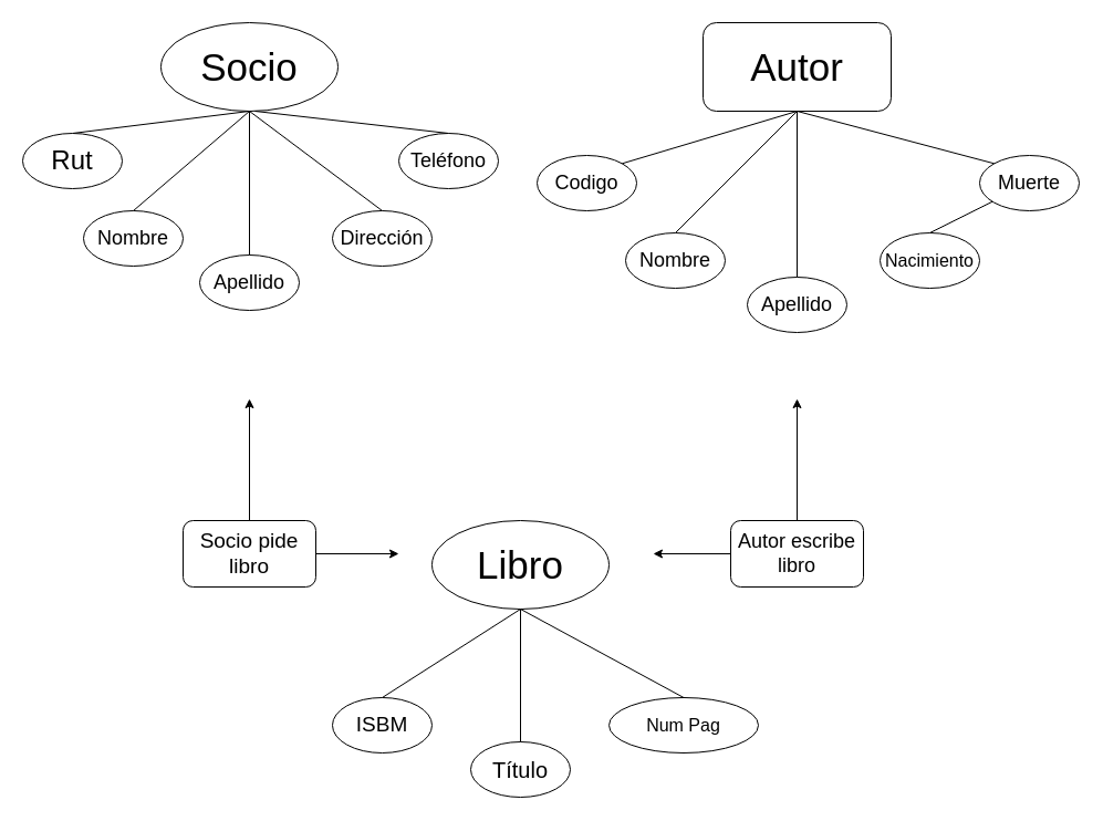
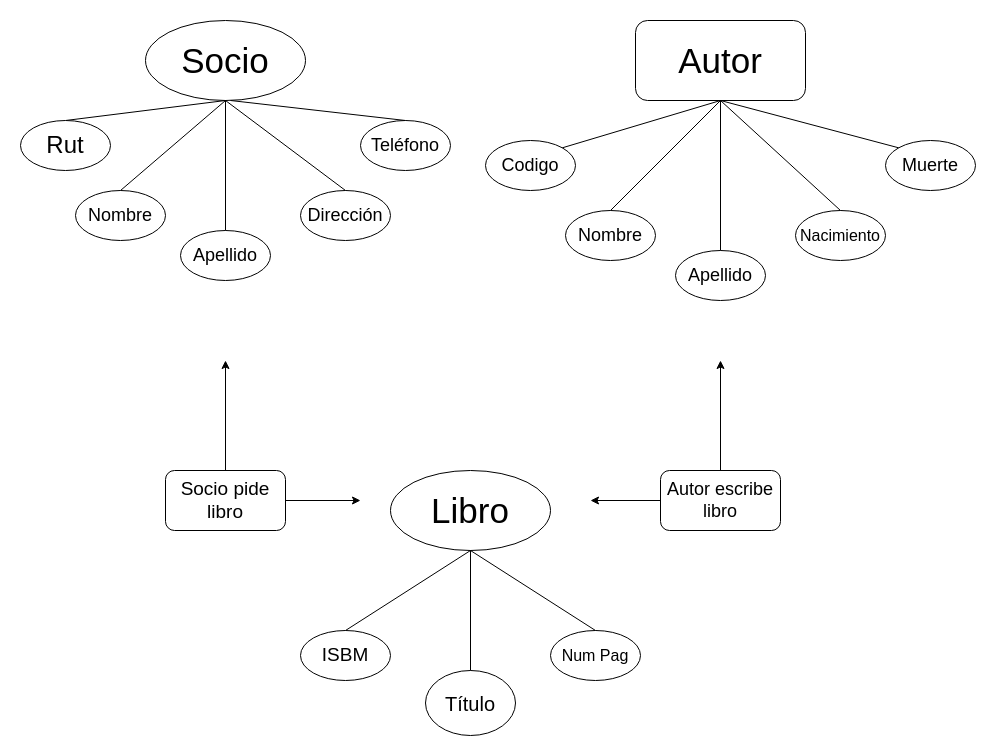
  <mxCell id="0" />
  <mxCell id="1" parent="0" />
  <mxCell id="2" value="&lt;font style=&quot;font-size: 35px&quot;&gt;Socio&lt;/font&gt;" style="ellipse;whiteSpace=wrap;html=1;align=center;" parent="1" vertex="1"><mxGeometry x="145" y="20" width="160" height="80" as="geometry" /></mxCell>
  <mxCell id="3" value="&lt;font style=&quot;font-size: 35px&quot;&gt;Libro&lt;/font&gt;" style="ellipse;whiteSpace=wrap;html=1;align=center;" parent="1" vertex="1"><mxGeometry x="390" y="470" width="160" height="80" as="geometry" /></mxCell>
  <mxCell id="4" value="&lt;div style=&quot;font-size: 35px&quot;&gt;&lt;font style=&quot;font-size: 35px&quot;&gt;Autor&lt;/font&gt;&lt;/div&gt;" style="whiteSpace=wrap;html=1;align=center;rounded=1;" parent="1" vertex="1"><mxGeometry x="635" y="20" width="170" height="80" as="geometry" /></mxCell>
- <mxCell id="5" value="&lt;font style=&quot;font-size: 20px&quot;&gt;Título&lt;/font&gt;" style="ellipse;whiteSpace=wrap;html=1;align=center;" parent="1" vertex="1"><mxGeometry x="425" y="670" width="90" height="50" as="geometry" /></mxCell>
+ <mxCell id="5" value="&lt;font style=&quot;font-size: 20px&quot;&gt;Título&lt;/font&gt;" style="ellipse;whiteSpace=wrap;html=1;align=center;" parent="1" vertex="1"><mxGeometry x="425" y="670" width="90" height="65" as="geometry" /></mxCell>
  <mxCell id="6" value="&lt;div style=&quot;font-size: 19px&quot;&gt;&lt;font style=&quot;font-size: 19px&quot;&gt;ISBM&lt;/font&gt;&lt;/div&gt;" style="ellipse;whiteSpace=wrap;html=1;align=center;" parent="1" vertex="1"><mxGeometry x="300" y="630" width="90" height="50" as="geometry" /></mxCell>
- <mxCell id="7" value="&lt;font style=&quot;font-size: 16px&quot;&gt;Num Pag&lt;/font&gt;" style="ellipse;whiteSpace=wrap;html=1;align=center;" parent="1" vertex="1"><mxGeometry x="550" y="630" width="135" height="50" as="geometry" /></mxCell>
+ <mxCell id="7" value="&lt;font style=&quot;font-size: 16px&quot;&gt;Num Pag&lt;/font&gt;" style="ellipse;whiteSpace=wrap;html=1;align=center;" parent="1" vertex="1"><mxGeometry x="550" y="630" width="90" height="50" as="geometry" /></mxCell>
  <mxCell id="8" value="" style="endArrow=none;html=1;exitX=0.5;exitY=0;exitDx=0;exitDy=0;entryX=0.5;entryY=1;entryDx=0;entryDy=0;" parent="1" source="6" target="3" edge="1"><mxGeometry width="50" height="50" relative="1" as="geometry"><mxPoint x="440" y="520" as="sourcePoint" /><mxPoint x="490" y="470" as="targetPoint" /></mxGeometry></mxCell>
  <mxCell id="9" value="" style="endArrow=none;html=1;exitX=0.5;exitY=0;exitDx=0;exitDy=0;entryX=0.5;entryY=1;entryDx=0;entryDy=0;" parent="1" source="5" target="3" edge="1"><mxGeometry width="50" height="50" relative="1" as="geometry"><mxPoint x="345" y="650" as="sourcePoint" /><mxPoint x="480" y="560" as="targetPoint" /></mxGeometry></mxCell>
  <mxCell id="10" value="" style="endArrow=none;html=1;exitX=0.5;exitY=0;exitDx=0;exitDy=0;entryX=0.5;entryY=1;entryDx=0;entryDy=0;" parent="1" source="7" target="3" edge="1"><mxGeometry width="50" height="50" relative="1" as="geometry"><mxPoint x="480" y="690" as="sourcePoint" /><mxPoint x="540" y="570" as="targetPoint" /></mxGeometry></mxCell>
  <mxCell id="11" value="" style="endArrow=none;html=1;entryX=0.5;entryY=1;entryDx=0;entryDy=0;exitX=0.5;exitY=0;exitDx=0;exitDy=0;" parent="1" source="12" target="2" edge="1"><mxGeometry width="50" height="50" relative="1" as="geometry"><mxPoint x="45" y="180" as="sourcePoint" /><mxPoint x="565" y="110" as="targetPoint" /></mxGeometry></mxCell>
  <mxCell id="12" value="&lt;font style=&quot;font-size: 24px&quot;&gt;Rut&lt;/font&gt;" style="ellipse;whiteSpace=wrap;html=1;align=center;" parent="1" vertex="1"><mxGeometry x="20" y="120" width="90" height="50" as="geometry" /></mxCell>
  <mxCell id="13" value="&lt;font style=&quot;font-size: 18px&quot;&gt;Nombre&lt;/font&gt;" style="ellipse;whiteSpace=wrap;html=1;align=center;" parent="1" vertex="1"><mxGeometry x="75" y="190" width="90" height="50" as="geometry" /></mxCell>
  <mxCell id="14" value="&lt;font style=&quot;font-size: 18px&quot;&gt;Apellido&lt;/font&gt;" style="ellipse;whiteSpace=wrap;html=1;align=center;" parent="1" vertex="1"><mxGeometry x="180" y="230" width="90" height="50" as="geometry" /></mxCell>
  <mxCell id="15" value="" style="endArrow=none;html=1;exitX=0.5;exitY=0;exitDx=0;exitDy=0;" parent="1" source="14" edge="1"><mxGeometry width="50" height="50" relative="1" as="geometry"><mxPoint x="110" y="190" as="sourcePoint" /><mxPoint x="225" y="100" as="targetPoint" /></mxGeometry></mxCell>
  <mxCell id="16" value="" style="endArrow=none;html=1;exitX=0.5;exitY=0;exitDx=0;exitDy=0;" parent="1" source="13" edge="1"><mxGeometry width="50" height="50" relative="1" as="geometry"><mxPoint x="360" y="190" as="sourcePoint" /><mxPoint x="225" y="100" as="targetPoint" /></mxGeometry></mxCell>
  <mxCell id="17" value="&lt;font style=&quot;font-size: 18px&quot;&gt;Dirección&lt;/font&gt;" style="ellipse;whiteSpace=wrap;html=1;align=center;" parent="1" vertex="1"><mxGeometry x="300" y="190" width="90" height="50" as="geometry" /></mxCell>
  <mxCell id="18" value="" style="endArrow=none;html=1;exitX=0.5;exitY=0;exitDx=0;exitDy=0;entryX=0.5;entryY=1;entryDx=0;entryDy=0;" parent="1" source="17" target="2" edge="1"><mxGeometry width="50" height="50" relative="1" as="geometry"><mxPoint x="360" y="190" as="sourcePoint" /><mxPoint x="235" y="110" as="targetPoint" /></mxGeometry></mxCell>
  <mxCell id="19" value="&lt;font style=&quot;font-size: 18px&quot;&gt;Codigo&lt;/font&gt;" style="ellipse;whiteSpace=wrap;html=1;align=center;" parent="1" vertex="1"><mxGeometry x="485" y="140" width="90" height="50" as="geometry" /></mxCell>
  <mxCell id="20" value="&lt;font style=&quot;font-size: 18px&quot;&gt;Apellido&lt;/font&gt;" style="ellipse;whiteSpace=wrap;html=1;align=center;" parent="1" vertex="1"><mxGeometry x="675" y="250" width="90" height="50" as="geometry" /></mxCell>
  <mxCell id="21" value="&lt;font style=&quot;font-size: 18px&quot;&gt;Nombre&lt;/font&gt;" style="ellipse;whiteSpace=wrap;html=1;align=center;" parent="1" vertex="1"><mxGeometry x="565" y="210" width="90" height="50" as="geometry" /></mxCell>
  <mxCell id="22" value="&lt;font style=&quot;font-size: 16px&quot;&gt;Nacimiento&lt;/font&gt;" style="ellipse;whiteSpace=wrap;html=1;align=center;" parent="1" vertex="1"><mxGeometry x="795" y="210" width="90" height="50" as="geometry" /></mxCell>
  <mxCell id="23" value="&lt;font style=&quot;font-size: 18px&quot;&gt;Muerte&lt;/font&gt;" style="ellipse;whiteSpace=wrap;html=1;align=center;" parent="1" vertex="1"><mxGeometry x="885" y="140" width="90" height="50" as="geometry" /></mxCell>
  <mxCell id="24" value="" style="endArrow=none;html=1;exitX=1;exitY=0;exitDx=0;exitDy=0;entryX=0.5;entryY=1;entryDx=0;entryDy=0;" parent="1" source="19" target="4" edge="1"><mxGeometry width="50" height="50" relative="1" as="geometry"><mxPoint x="370" y="150" as="sourcePoint" /><mxPoint x="225" y="110" as="targetPoint" /></mxGeometry></mxCell>
  <mxCell id="25" value="" style="endArrow=none;html=1;exitX=0.5;exitY=0;exitDx=0;exitDy=0;entryX=0.5;entryY=1;entryDx=0;entryDy=0;" parent="1" source="21" target="4" edge="1"><mxGeometry width="50" height="50" relative="1" as="geometry"><mxPoint x="572.026" y="157.437" as="sourcePoint" /><mxPoint x="715" y="100" as="targetPoint" /></mxGeometry></mxCell>
  <mxCell id="26" value="" style="endArrow=none;html=1;exitX=0.5;exitY=0;exitDx=0;exitDy=0;entryX=0.5;entryY=1;entryDx=0;entryDy=0;" parent="1" source="20" target="4" edge="1"><mxGeometry width="50" height="50" relative="1" as="geometry"><mxPoint x="620" y="220" as="sourcePoint" /><mxPoint x="715" y="100" as="targetPoint" /></mxGeometry></mxCell>
- <mxCell id="27" value="" style="endArrow=none;html=1;exitX=0.5;exitY=0;exitDx=0;exitDy=0;" parent="1" source="22" target="23" edge="1"><mxGeometry width="50" height="50" relative="1" as="geometry"><mxPoint x="730" y="260" as="sourcePoint" /><mxPoint x="730" y="110" as="targetPoint" /></mxGeometry></mxCell>
+ <mxCell id="27" value="" style="endArrow=none;html=1;exitX=0.5;exitY=0;exitDx=0;exitDy=0;entryX=0.5;entryY=1;entryDx=0;entryDy=0;" parent="1" source="22" target="4" edge="1"><mxGeometry width="50" height="50" relative="1" as="geometry"><mxPoint x="730" y="260" as="sourcePoint" /><mxPoint x="730" y="110" as="targetPoint" /></mxGeometry></mxCell>
  <mxCell id="28" value="" style="endArrow=none;html=1;exitX=0;exitY=0;exitDx=0;exitDy=0;entryX=0.5;entryY=1;entryDx=0;entryDy=0;" parent="1" source="23" target="4" edge="1"><mxGeometry width="50" height="50" relative="1" as="geometry"><mxPoint x="850" y="220" as="sourcePoint" /><mxPoint x="730" y="110" as="targetPoint" /></mxGeometry></mxCell>
  <mxCell id="29" value="&lt;font style=&quot;font-size: 18px&quot;&gt;Autor escribe libro&lt;/font&gt;" style="rounded=1;whiteSpace=wrap;html=1;" parent="1" vertex="1"><mxGeometry x="660" y="470" width="120" height="60" as="geometry" /></mxCell>
  <mxCell id="30" value="&lt;font style=&quot;font-size: 19px&quot;&gt;Socio pide libro&lt;/font&gt;" style="rounded=1;whiteSpace=wrap;html=1;" parent="1" vertex="1"><mxGeometry x="165" y="470" width="120" height="60" as="geometry" /></mxCell>
  <mxCell id="31" value="" style="endArrow=classic;html=1;exitX=0.5;exitY=0;exitDx=0;exitDy=0;" parent="1" source="30" edge="1"><mxGeometry width="50" height="50" relative="1" as="geometry"><mxPoint x="600" y="430" as="sourcePoint" /><mxPoint x="225" y="360" as="targetPoint" /></mxGeometry></mxCell>
  <mxCell id="32" value="" style="endArrow=classic;html=1;exitX=1;exitY=0.5;exitDx=0;exitDy=0;" parent="1" source="30" edge="1"><mxGeometry width="50" height="50" relative="1" as="geometry"><mxPoint x="600" y="430" as="sourcePoint" /><mxPoint x="360" y="500" as="targetPoint" /></mxGeometry></mxCell>
  <mxCell id="33" value="" style="endArrow=classic;html=1;exitX=0.5;exitY=0;exitDx=0;exitDy=0;" parent="1" source="29" edge="1"><mxGeometry width="50" height="50" relative="1" as="geometry"><mxPoint x="600" y="430" as="sourcePoint" /><mxPoint x="720" y="360" as="targetPoint" /></mxGeometry></mxCell>
  <mxCell id="34" value="" style="endArrow=classic;html=1;exitX=0;exitY=0.5;exitDx=0;exitDy=0;" parent="1" source="29" edge="1"><mxGeometry width="50" height="50" relative="1" as="geometry"><mxPoint x="600" y="430" as="sourcePoint" /><mxPoint x="590" y="500" as="targetPoint" /></mxGeometry></mxCell>
  <mxCell id="35" value="&lt;font style=&quot;font-size: 18px&quot;&gt;Teléfono&lt;/font&gt;" style="ellipse;whiteSpace=wrap;html=1;align=center;" vertex="1" parent="1"><mxGeometry x="360" y="120" width="90" height="50" as="geometry" /></mxCell>
  <mxCell id="36" value="" style="endArrow=none;html=1;exitX=0.5;exitY=0;exitDx=0;exitDy=0;" edge="1" parent="1" source="35"><mxGeometry width="50" height="50" relative="1" as="geometry"><mxPoint x="345" y="210" as="sourcePoint" /><mxPoint x="230" y="100" as="targetPoint" /></mxGeometry></mxCell>
